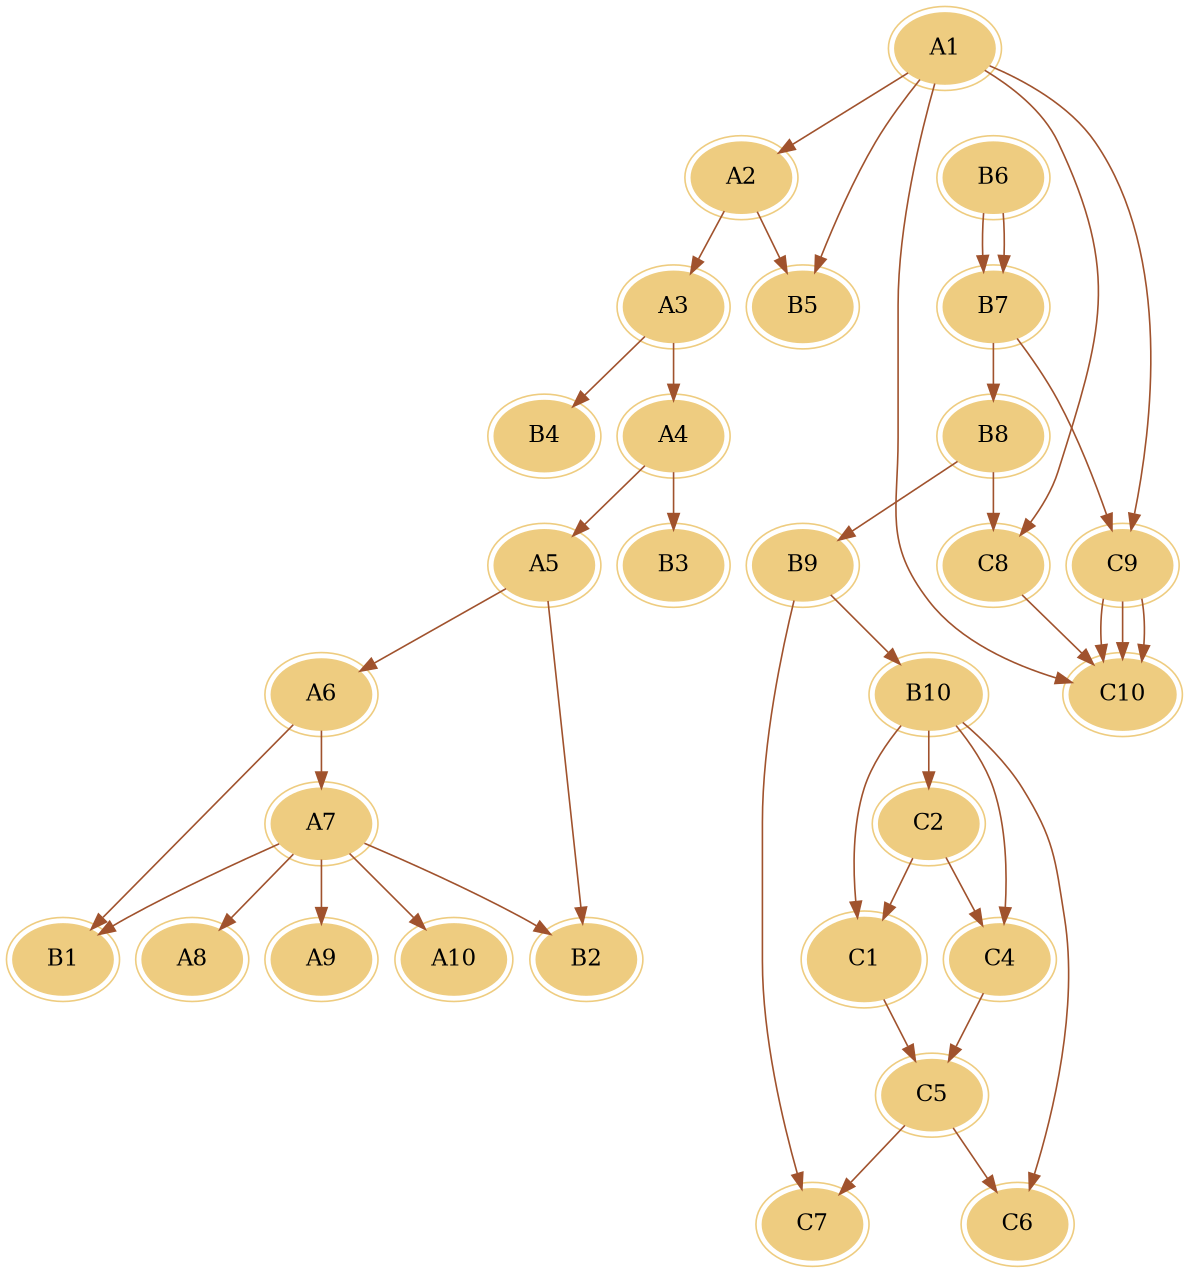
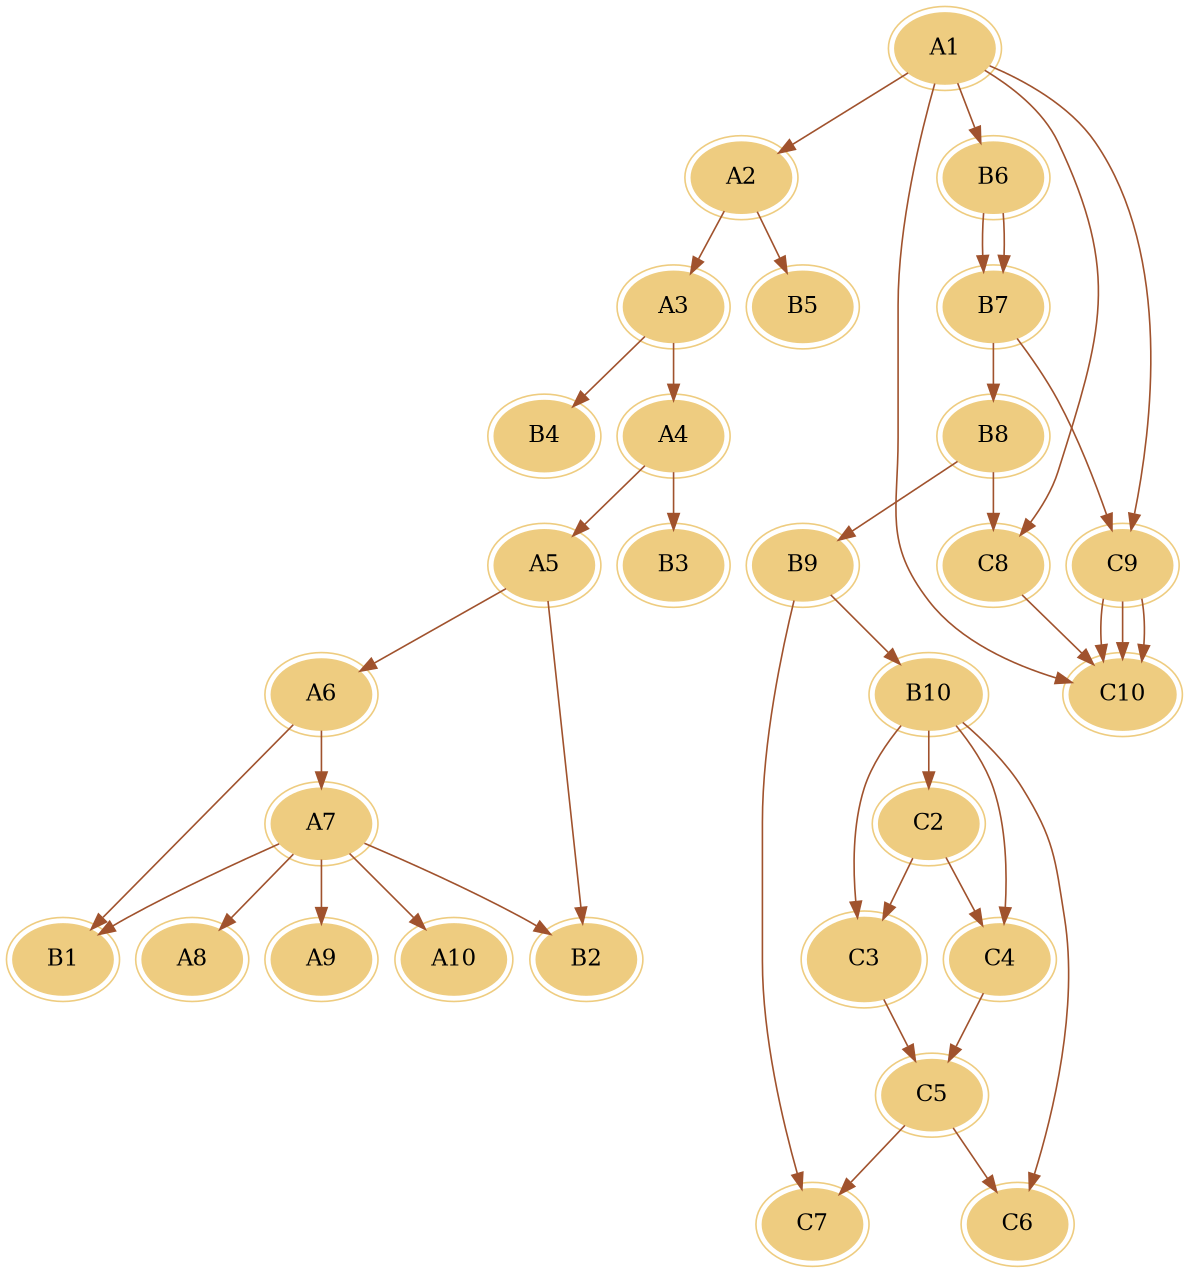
  digraph {
    node [color="#eecc80" peripheries=2 style=filled]
    edge [color=sienna fontcolor=red]
    A1
    A2
    B6
    C10
    C9
    C8
    A3
    B5
    B7
    A4
    B4
    B8
    A5
    B3
    A6
    B2
    A7
    B1
    A8
    A9
    A10
    B9
    B10
    C7
    C2
-   C3 [label=C1]
+   C3
    C4
    C6
    C5
    A1 -> A2
-   A1 -> B5
+   A1 -> B6
    A1 -> C10
    A1 -> C9
    A1 -> C8
    A2 -> A3
    A2 -> B5
    B6 -> B7
    B6 -> B7
    C9 -> C10
    C9 -> C10
    C9 -> C10
    C8 -> C10
    A3 -> A4
    A3 -> B4
    B7 -> C9
    B7 -> B8
    A4 -> A5
    A4 -> B3
    B8 -> C8
    B8 -> B9
    A5 -> A6
    A5 -> B2
    A6 -> A7
    A6 -> B1
    A7 -> B2
    A7 -> B1
    A7 -> A8
    A7 -> A9
    A7 -> A10
    B9 -> B10
    B9 -> C7
    B10 -> C2
    B10 -> C3
    B10 -> C4
    B10 -> C6
    C2 -> C3
    C2 -> C4
    C3 -> C5
    C4 -> C5
    C5 -> C7
    C5 -> C6
  }
